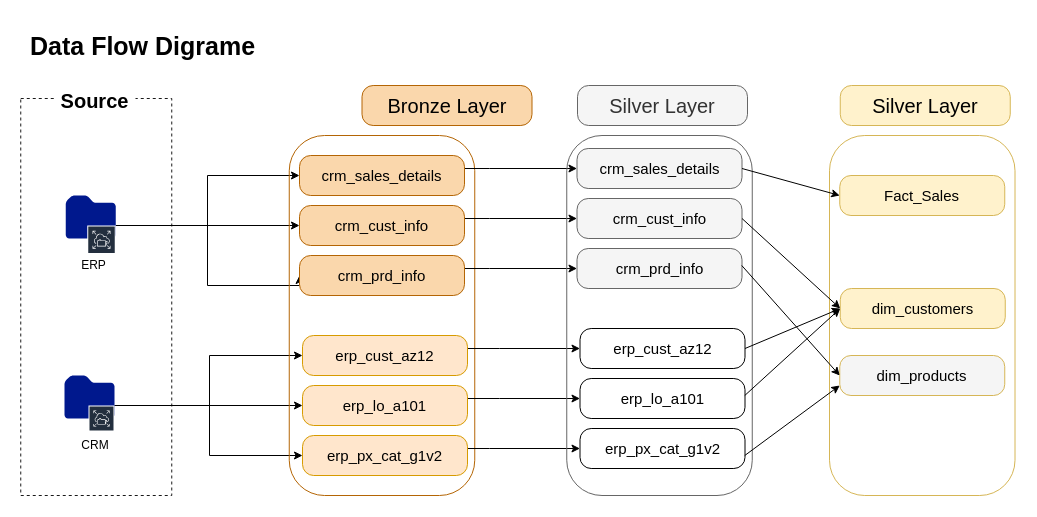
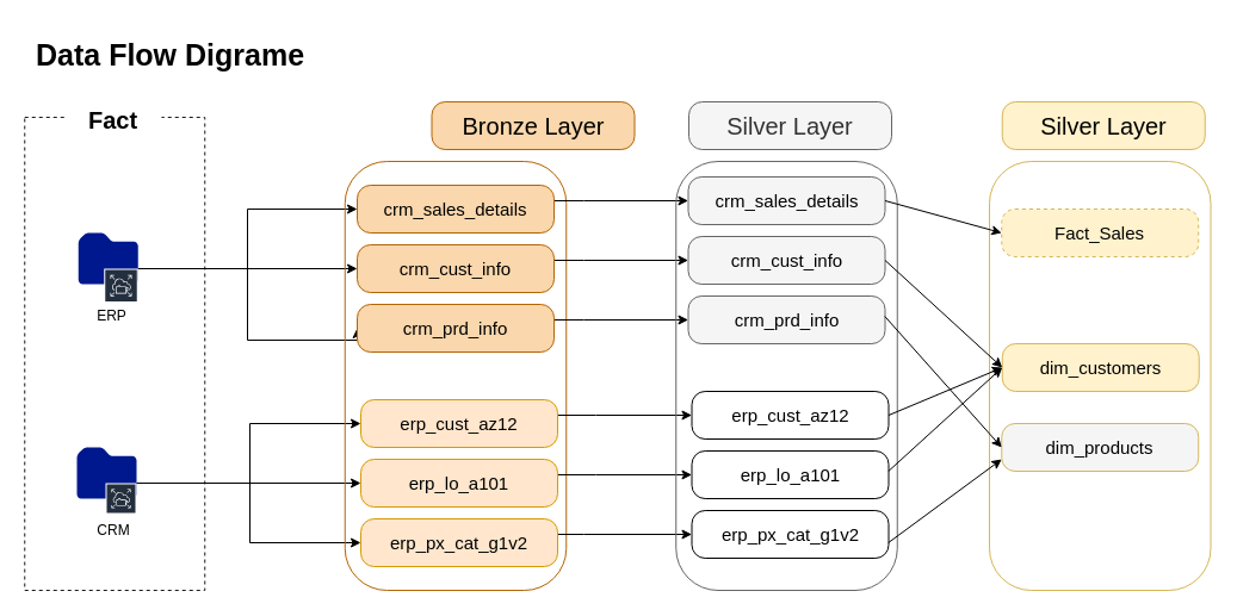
  <mxCell id="0" />
  <mxCell id="1" parent="0" />
  <mxCell id="2" value="" style="rounded=0;whiteSpace=wrap;html=1;fillColor=none;strokeColor=#1A1A1A;dashed=1;" parent="1" vertex="1"><mxGeometry x="20.25" y="98" width="151" height="397" as="geometry" /></mxCell>
- <mxCell id="3" value="&lt;b&gt;&lt;font style=&quot;font-size: 20px;&quot;&gt;Source&lt;/font&gt;&lt;/b&gt;" style="rounded=0;whiteSpace=wrap;html=1;fillColor=default;strokeColor=none;" parent="1" vertex="1"><mxGeometry x="54" y="85" width="81" height="30" as="geometry" /></mxCell>
+ <mxCell id="3" value="&lt;b&gt;&lt;font style=&quot;font-size: 20px;&quot;&gt;Fact&lt;/font&gt;&lt;/b&gt;" style="rounded=0;whiteSpace=wrap;html=1;fillColor=default;strokeColor=none;" parent="1" vertex="1"><mxGeometry x="54" y="85" width="81" height="30" as="geometry" /></mxCell>
  <mxCell id="4" style="edgeStyle=orthogonalEdgeStyle;rounded=0;orthogonalLoop=1;jettySize=auto;html=1;entryX=0;entryY=0.5;entryDx=0;entryDy=0;" parent="1" source="7" target="21" edge="1"><mxGeometry relative="1" as="geometry"><Array as="points"><mxPoint x="90" y="225" /></Array></mxGeometry></mxCell>
  <mxCell id="5" style="edgeStyle=orthogonalEdgeStyle;rounded=0;orthogonalLoop=1;jettySize=auto;html=1;" parent="1" source="7" target="19" edge="1"><mxGeometry relative="1" as="geometry"><Array as="points"><mxPoint x="90" y="225" /><mxPoint x="207" y="225" /><mxPoint x="207" y="175" /></Array></mxGeometry></mxCell>
  <mxCell id="6" style="edgeStyle=orthogonalEdgeStyle;rounded=0;orthogonalLoop=1;jettySize=auto;html=1;entryX=0;entryY=0.5;entryDx=0;entryDy=0;" parent="1" source="7" target="23" edge="1"><mxGeometry relative="1" as="geometry"><Array as="points"><mxPoint x="90" y="225" /><mxPoint x="207" y="225" /><mxPoint x="207" y="285" /><mxPoint x="299" y="285" /></Array></mxGeometry></mxCell>
  <mxCell id="7" value="" style="sketch=0;aspect=fixed;pointerEvents=1;shadow=0;dashed=0;html=1;strokeColor=none;labelPosition=center;verticalLabelPosition=bottom;verticalAlign=top;align=center;fillColor=#00188D;shape=mxgraph.mscae.enterprise.folder" parent="1" vertex="1"><mxGeometry x="65.25" y="195" width="50" height="43" as="geometry" /></mxCell>
  <mxCell id="8" value="" style="sketch=0;outlineConnect=0;fontColor=#232F3E;gradientColor=none;strokeColor=#ffffff;fillColor=#232F3E;dashed=0;verticalLabelPosition=middle;verticalAlign=bottom;align=center;html=1;whiteSpace=wrap;fontSize=10;fontStyle=1;spacing=3;shape=mxgraph.aws4.productIcon;prIcon=mxgraph.aws4.elastic_file_system;" parent="1" vertex="1"><mxGeometry x="86.75" y="225" width="28.5" height="20" as="geometry" /></mxCell>
  <mxCell id="9" style="edgeStyle=orthogonalEdgeStyle;rounded=0;orthogonalLoop=1;jettySize=auto;html=1;entryX=0;entryY=0.5;entryDx=0;entryDy=0;" parent="1" source="12" target="27" edge="1"><mxGeometry relative="1" as="geometry"><Array as="points"><mxPoint x="90" y="405" /></Array></mxGeometry></mxCell>
  <mxCell id="10" style="edgeStyle=orthogonalEdgeStyle;rounded=0;orthogonalLoop=1;jettySize=auto;html=1;entryX=0;entryY=0.5;entryDx=0;entryDy=0;" parent="1" source="12" target="25" edge="1"><mxGeometry relative="1" as="geometry"><Array as="points"><mxPoint x="90" y="405" /><mxPoint x="209" y="405" /><mxPoint x="209" y="355" /></Array></mxGeometry></mxCell>
  <mxCell id="11" style="edgeStyle=orthogonalEdgeStyle;rounded=0;orthogonalLoop=1;jettySize=auto;html=1;entryX=0;entryY=0.5;entryDx=0;entryDy=0;" parent="1" source="12" target="29" edge="1"><mxGeometry relative="1" as="geometry"><Array as="points"><mxPoint x="90" y="405" /><mxPoint x="209" y="405" /><mxPoint x="209" y="455" /></Array></mxGeometry></mxCell>
  <mxCell id="12" value="" style="sketch=0;aspect=fixed;pointerEvents=1;shadow=0;dashed=0;html=1;strokeColor=none;labelPosition=center;verticalLabelPosition=bottom;verticalAlign=top;align=center;fillColor=#00188D;shape=mxgraph.mscae.enterprise.folder" parent="1" vertex="1"><mxGeometry x="64" y="375" width="50" height="43" as="geometry" /></mxCell>
  <mxCell id="13" value="" style="sketch=0;outlineConnect=0;fontColor=#232F3E;gradientColor=none;strokeColor=#ffffff;fillColor=#232F3E;dashed=0;verticalLabelPosition=middle;verticalAlign=bottom;align=center;html=1;whiteSpace=wrap;fontSize=10;fontStyle=1;spacing=3;shape=mxgraph.aws4.productIcon;prIcon=mxgraph.aws4.elastic_file_system;" parent="1" vertex="1"><mxGeometry x="88" y="405" width="26" height="20" as="geometry" /></mxCell>
  <mxCell id="14" value="ERP" style="text;strokeColor=none;align=center;fillColor=none;html=1;verticalAlign=middle;whiteSpace=wrap;rounded=0;" parent="1" vertex="1"><mxGeometry x="62.75" y="255" width="61" height="20" as="geometry" /></mxCell>
  <mxCell id="15" value="CRM" style="text;strokeColor=none;align=center;fillColor=none;html=1;verticalAlign=middle;whiteSpace=wrap;rounded=0;" parent="1" vertex="1"><mxGeometry x="66.5" y="435" width="56" height="20" as="geometry" /></mxCell>
  <mxCell id="16" value="" style="rounded=1;whiteSpace=wrap;html=1;arcSize=19;fillColor=none;strokeColor=#b46504;" parent="1" vertex="1"><mxGeometry x="288.75" y="135" width="185.5" height="360" as="geometry" /></mxCell>
  <mxCell id="17" value="&lt;font style=&quot;font-size: 20px;&quot;&gt;Bronze Layer&lt;/font&gt;" style="rounded=1;whiteSpace=wrap;html=1;arcSize=28;fillColor=#fad7ac;strokeColor=#b46504;" parent="1" vertex="1"><mxGeometry x="361.5" y="85" width="170" height="40" as="geometry" /></mxCell>
  <mxCell id="18" style="edgeStyle=orthogonalEdgeStyle;rounded=0;orthogonalLoop=1;jettySize=auto;html=1;" parent="1" source="19" target="32" edge="1"><mxGeometry relative="1" as="geometry"><Array as="points"><mxPoint x="489" y="168" /><mxPoint x="489" y="168" /></Array></mxGeometry></mxCell>
  <mxCell id="19" value="&lt;font style=&quot;font-size: 15px; color: rgb(0, 0, 0);&quot;&gt;crm_sales_details&lt;/font&gt;" style="rounded=1;whiteSpace=wrap;html=1;arcSize=28;fillColor=#fad7ac;strokeColor=#b46504;" parent="1" vertex="1"><mxGeometry x="299" y="155" width="165" height="40" as="geometry" /></mxCell>
  <mxCell id="20" style="edgeStyle=orthogonalEdgeStyle;rounded=0;orthogonalLoop=1;jettySize=auto;html=1;entryX=0;entryY=0.5;entryDx=0;entryDy=0;" parent="1" source="21" target="33" edge="1"><mxGeometry relative="1" as="geometry"><Array as="points"><mxPoint x="489" y="218" /><mxPoint x="489" y="218" /></Array></mxGeometry></mxCell>
  <mxCell id="21" value="&lt;font style=&quot;font-size: 15px; color: rgb(0, 0, 0);&quot;&gt;crm_cust_info&lt;/font&gt;" style="rounded=1;whiteSpace=wrap;html=1;arcSize=28;fillColor=#fad7ac;strokeColor=#b46504;" parent="1" vertex="1"><mxGeometry x="299" y="205" width="165" height="40" as="geometry" /></mxCell>
  <mxCell id="22" value="" style="edgeStyle=orthogonalEdgeStyle;rounded=0;orthogonalLoop=1;jettySize=auto;html=1;" parent="1" source="23" target="34" edge="1"><mxGeometry relative="1" as="geometry"><Array as="points"><mxPoint x="489" y="268" /><mxPoint x="489" y="268" /></Array></mxGeometry></mxCell>
  <mxCell id="23" value="&lt;font style=&quot;font-size: 15px; color: rgb(0, 0, 0);&quot;&gt;crm_prd_info&lt;/font&gt;" style="rounded=1;whiteSpace=wrap;html=1;arcSize=28;fillColor=#fad7ac;strokeColor=#b46504;" parent="1" vertex="1"><mxGeometry x="299" y="255" width="165" height="40" as="geometry" /></mxCell>
  <mxCell id="24" style="edgeStyle=orthogonalEdgeStyle;rounded=0;orthogonalLoop=1;jettySize=auto;html=1;entryX=0;entryY=0.5;entryDx=0;entryDy=0;" parent="1" source="25" target="35" edge="1"><mxGeometry relative="1" as="geometry"><Array as="points"><mxPoint x="499" y="348" /><mxPoint x="499" y="348" /></Array></mxGeometry></mxCell>
  <mxCell id="25" value="&lt;font style=&quot;font-size: 15px; color: rgb(0, 0, 0);&quot;&gt;erp_cust_az12&lt;/font&gt;" style="rounded=1;whiteSpace=wrap;html=1;arcSize=28;fillColor=#ffe6cc;strokeColor=#d79b00;" parent="1" vertex="1"><mxGeometry x="302" y="335" width="165" height="40" as="geometry" /></mxCell>
  <mxCell id="26" style="edgeStyle=orthogonalEdgeStyle;rounded=0;orthogonalLoop=1;jettySize=auto;html=1;entryX=0;entryY=0.5;entryDx=0;entryDy=0;" parent="1" source="27" target="36" edge="1"><mxGeometry relative="1" as="geometry"><Array as="points"><mxPoint x="499" y="398" /><mxPoint x="499" y="398" /></Array></mxGeometry></mxCell>
  <mxCell id="27" value="&lt;font style=&quot;font-size: 15px; color: rgb(0, 0, 0);&quot;&gt;erp_lo_a101&lt;/font&gt;" style="rounded=1;whiteSpace=wrap;html=1;arcSize=28;fillColor=#ffe6cc;strokeColor=#d79b00;" parent="1" vertex="1"><mxGeometry x="302" y="385" width="165" height="40" as="geometry" /></mxCell>
  <mxCell id="28" style="edgeStyle=orthogonalEdgeStyle;rounded=0;orthogonalLoop=1;jettySize=auto;html=1;entryX=0;entryY=0.5;entryDx=0;entryDy=0;" parent="1" source="29" target="37" edge="1"><mxGeometry relative="1" as="geometry"><Array as="points"><mxPoint x="489" y="448" /><mxPoint x="489" y="448" /></Array></mxGeometry></mxCell>
  <mxCell id="29" value="&lt;font style=&quot;font-size: 15px; color: rgb(0, 0, 0);&quot;&gt;erp_px_cat_g1v2&lt;/font&gt;" style="rounded=1;whiteSpace=wrap;html=1;arcSize=28;fillColor=#ffe6cc;strokeColor=#d79b00;" parent="1" vertex="1"><mxGeometry x="302" y="435" width="165" height="40" as="geometry" /></mxCell>
  <mxCell id="30" value="" style="rounded=1;whiteSpace=wrap;html=1;arcSize=19;fillColor=none;strokeColor=#666666;fontColor=#333333;" parent="1" vertex="1"><mxGeometry x="566.25" y="135" width="185.5" height="360" as="geometry" /></mxCell>
  <mxCell id="31" value="&lt;font style=&quot;font-size: 20px;&quot;&gt;Silver Layer&lt;/font&gt;" style="rounded=1;whiteSpace=wrap;html=1;arcSize=28;fillColor=#f5f5f5;strokeColor=#666666;fontColor=#333333;" parent="1" vertex="1"><mxGeometry x="577" y="85" width="170" height="40" as="geometry" /></mxCell>
  <mxCell id="32" value="&lt;font style=&quot;font-size: 15px; color: rgb(0, 0, 0);&quot;&gt;crm_sales_details&lt;/font&gt;" style="rounded=1;whiteSpace=wrap;html=1;arcSize=28;fillColor=#f5f5f5;strokeColor=#666666;fontColor=#333333;" parent="1" vertex="1"><mxGeometry x="576.5" y="148" width="165" height="40" as="geometry" /></mxCell>
  <mxCell id="33" value="&lt;font style=&quot;font-size: 15px; color: rgb(0, 0, 0);&quot;&gt;crm_cust_info&lt;/font&gt;" style="rounded=1;whiteSpace=wrap;html=1;arcSize=28;fillColor=#f5f5f5;strokeColor=#666666;fontColor=#333333;" parent="1" vertex="1"><mxGeometry x="576.5" y="198" width="165" height="40" as="geometry" /></mxCell>
  <mxCell id="34" value="&lt;font style=&quot;font-size: 15px; color: rgb(0, 0, 0);&quot;&gt;crm_prd_info&lt;/font&gt;" style="rounded=1;whiteSpace=wrap;html=1;arcSize=28;fillColor=#f5f5f5;strokeColor=#666666;fontColor=#333333;" parent="1" vertex="1"><mxGeometry x="576.5" y="248" width="165" height="40" as="geometry" /></mxCell>
  <mxCell id="35" value="&lt;font style=&quot;font-size: 15px; color: rgb(0, 0, 0);&quot;&gt;erp_cust_az12&lt;/font&gt;" style="rounded=1;whiteSpace=wrap;html=1;arcSize=28;" parent="1" vertex="1"><mxGeometry x="579.5" y="328" width="165" height="40" as="geometry" /></mxCell>
  <mxCell id="36" value="&lt;font style=&quot;font-size: 15px; color: rgb(0, 0, 0);&quot;&gt;erp_lo_a101&lt;/font&gt;" style="rounded=1;whiteSpace=wrap;html=1;arcSize=28;" parent="1" vertex="1"><mxGeometry x="579.5" y="378" width="165" height="40" as="geometry" /></mxCell>
  <mxCell id="37" value="&lt;font style=&quot;font-size: 15px; color: rgb(0, 0, 0);&quot;&gt;erp_px_cat_g1v2&lt;/font&gt;" style="rounded=1;whiteSpace=wrap;html=1;arcSize=28;" parent="1" vertex="1"><mxGeometry x="579.5" y="428" width="165" height="40" as="geometry" /></mxCell>
  <mxCell id="38" value="&lt;font style=&quot;font-size: 25px;&quot;&gt;&lt;b&gt;Data Flow Digrame&lt;/b&gt;&lt;/font&gt;" style="text;strokeColor=none;align=left;fillColor=none;html=1;verticalAlign=middle;whiteSpace=wrap;rounded=0;" parent="1" vertex="1"><mxGeometry x="28" y="20" width="231" height="50" as="geometry" /></mxCell>
  <mxCell id="39" value="" style="rounded=1;whiteSpace=wrap;html=1;arcSize=19;fillColor=none;strokeColor=#d6b656;" vertex="1" parent="1"><mxGeometry x="829" y="135" width="185.5" height="360" as="geometry" /></mxCell>
  <mxCell id="40" value="&lt;font style=&quot;font-size: 20px;&quot;&gt;Silver Layer&lt;/font&gt;" style="rounded=1;whiteSpace=wrap;html=1;arcSize=28;fillColor=#fff2cc;strokeColor=#d6b656;" vertex="1" parent="1"><mxGeometry x="839.75" y="85" width="170" height="40" as="geometry" /></mxCell>
- <mxCell id="41" value="&lt;font style=&quot;font-size: 15px; color: rgb(0, 0, 0);&quot;&gt;Fact_Sales&lt;/font&gt;" style="rounded=1;whiteSpace=wrap;html=1;arcSize=28;fillColor=#fff2cc;strokeColor=#d6b656;" vertex="1" parent="1"><mxGeometry x="839.25" y="175" width="165" height="40" as="geometry" /></mxCell>
+ <mxCell id="41" value="&lt;font style=&quot;font-size: 15px; color: rgb(0, 0, 0);&quot;&gt;Fact_Sales&lt;/font&gt;" style="rounded=1;whiteSpace=wrap;html=1;arcSize=28;fillColor=#fff2cc;strokeColor=#d6b656;dashed=1;" vertex="1" parent="1"><mxGeometry x="839.25" y="175" width="165" height="40" as="geometry" /></mxCell>
  <mxCell id="42" value="&lt;font style=&quot;font-size: 15px; color: rgb(0, 0, 0);&quot;&gt;dim_customers&lt;/font&gt;" style="rounded=1;whiteSpace=wrap;html=1;arcSize=28;fillColor=#fff2cc;strokeColor=#d6b656;" vertex="1" parent="1"><mxGeometry x="839.75" y="288" width="165" height="40" as="geometry" /></mxCell>
  <mxCell id="43" value="&lt;font style=&quot;font-size: 15px; color: rgb(0, 0, 0);&quot;&gt;dim_products&lt;/font&gt;" style="rounded=1;whiteSpace=wrap;html=1;arcSize=28;fillColor=#f5f5f5;strokeColor=#d6b656;" vertex="1" parent="1"><mxGeometry x="839.25" y="355" width="165" height="40" as="geometry" /></mxCell>
  <mxCell id="44" value="" style="endArrow=classic;html=1;rounded=0;exitX=1;exitY=0.5;exitDx=0;exitDy=0;entryX=0;entryY=0.5;entryDx=0;entryDy=0;" edge="1" parent="1" source="32" target="41"><mxGeometry width="50" height="50" relative="1" as="geometry"><mxPoint x="689" y="305" as="sourcePoint" /><mxPoint x="809" y="225" as="targetPoint" /></mxGeometry></mxCell>
  <mxCell id="45" value="" style="endArrow=classic;html=1;rounded=0;exitX=1;exitY=0.5;exitDx=0;exitDy=0;entryX=0;entryY=0.5;entryDx=0;entryDy=0;" edge="1" parent="1" source="33" target="42"><mxGeometry width="50" height="50" relative="1" as="geometry"><mxPoint x="689" y="305" as="sourcePoint" /><mxPoint x="739" y="255" as="targetPoint" /></mxGeometry></mxCell>
  <mxCell id="46" value="" style="endArrow=classic;html=1;rounded=0;exitX=1;exitY=0.5;exitDx=0;exitDy=0;entryX=0;entryY=0.5;entryDx=0;entryDy=0;" edge="1" parent="1" target="43"><mxGeometry width="50" height="50" relative="1" as="geometry"><mxPoint x="741.25" y="265" as="sourcePoint" /><mxPoint x="839.25" y="355" as="targetPoint" /></mxGeometry></mxCell>
  <mxCell id="47" value="" style="endArrow=classic;html=1;rounded=0;exitX=1;exitY=0.5;exitDx=0;exitDy=0;entryX=0;entryY=0.5;entryDx=0;entryDy=0;" edge="1" parent="1" source="35" target="42"><mxGeometry width="50" height="50" relative="1" as="geometry"><mxPoint x="789" y="355" as="sourcePoint" /><mxPoint x="886.75" y="465" as="targetPoint" /></mxGeometry></mxCell>
  <mxCell id="48" value="" style="endArrow=classic;html=1;rounded=0;exitX=1;exitY=0.5;exitDx=0;exitDy=0;entryX=0;entryY=0.5;entryDx=0;entryDy=0;" edge="1" parent="1" target="42"><mxGeometry width="50" height="50" relative="1" as="geometry"><mxPoint x="744.25" y="395" as="sourcePoint" /><mxPoint x="839.25" y="355" as="targetPoint" /></mxGeometry></mxCell>
  <mxCell id="49" value="" style="endArrow=classic;html=1;rounded=0;exitX=1;exitY=0.5;exitDx=0;exitDy=0;entryX=0;entryY=0.75;entryDx=0;entryDy=0;" edge="1" parent="1" target="43"><mxGeometry width="50" height="50" relative="1" as="geometry"><mxPoint x="744.25" y="455" as="sourcePoint" /><mxPoint x="839.25" y="415" as="targetPoint" /><Array as="points" /></mxGeometry></mxCell>
